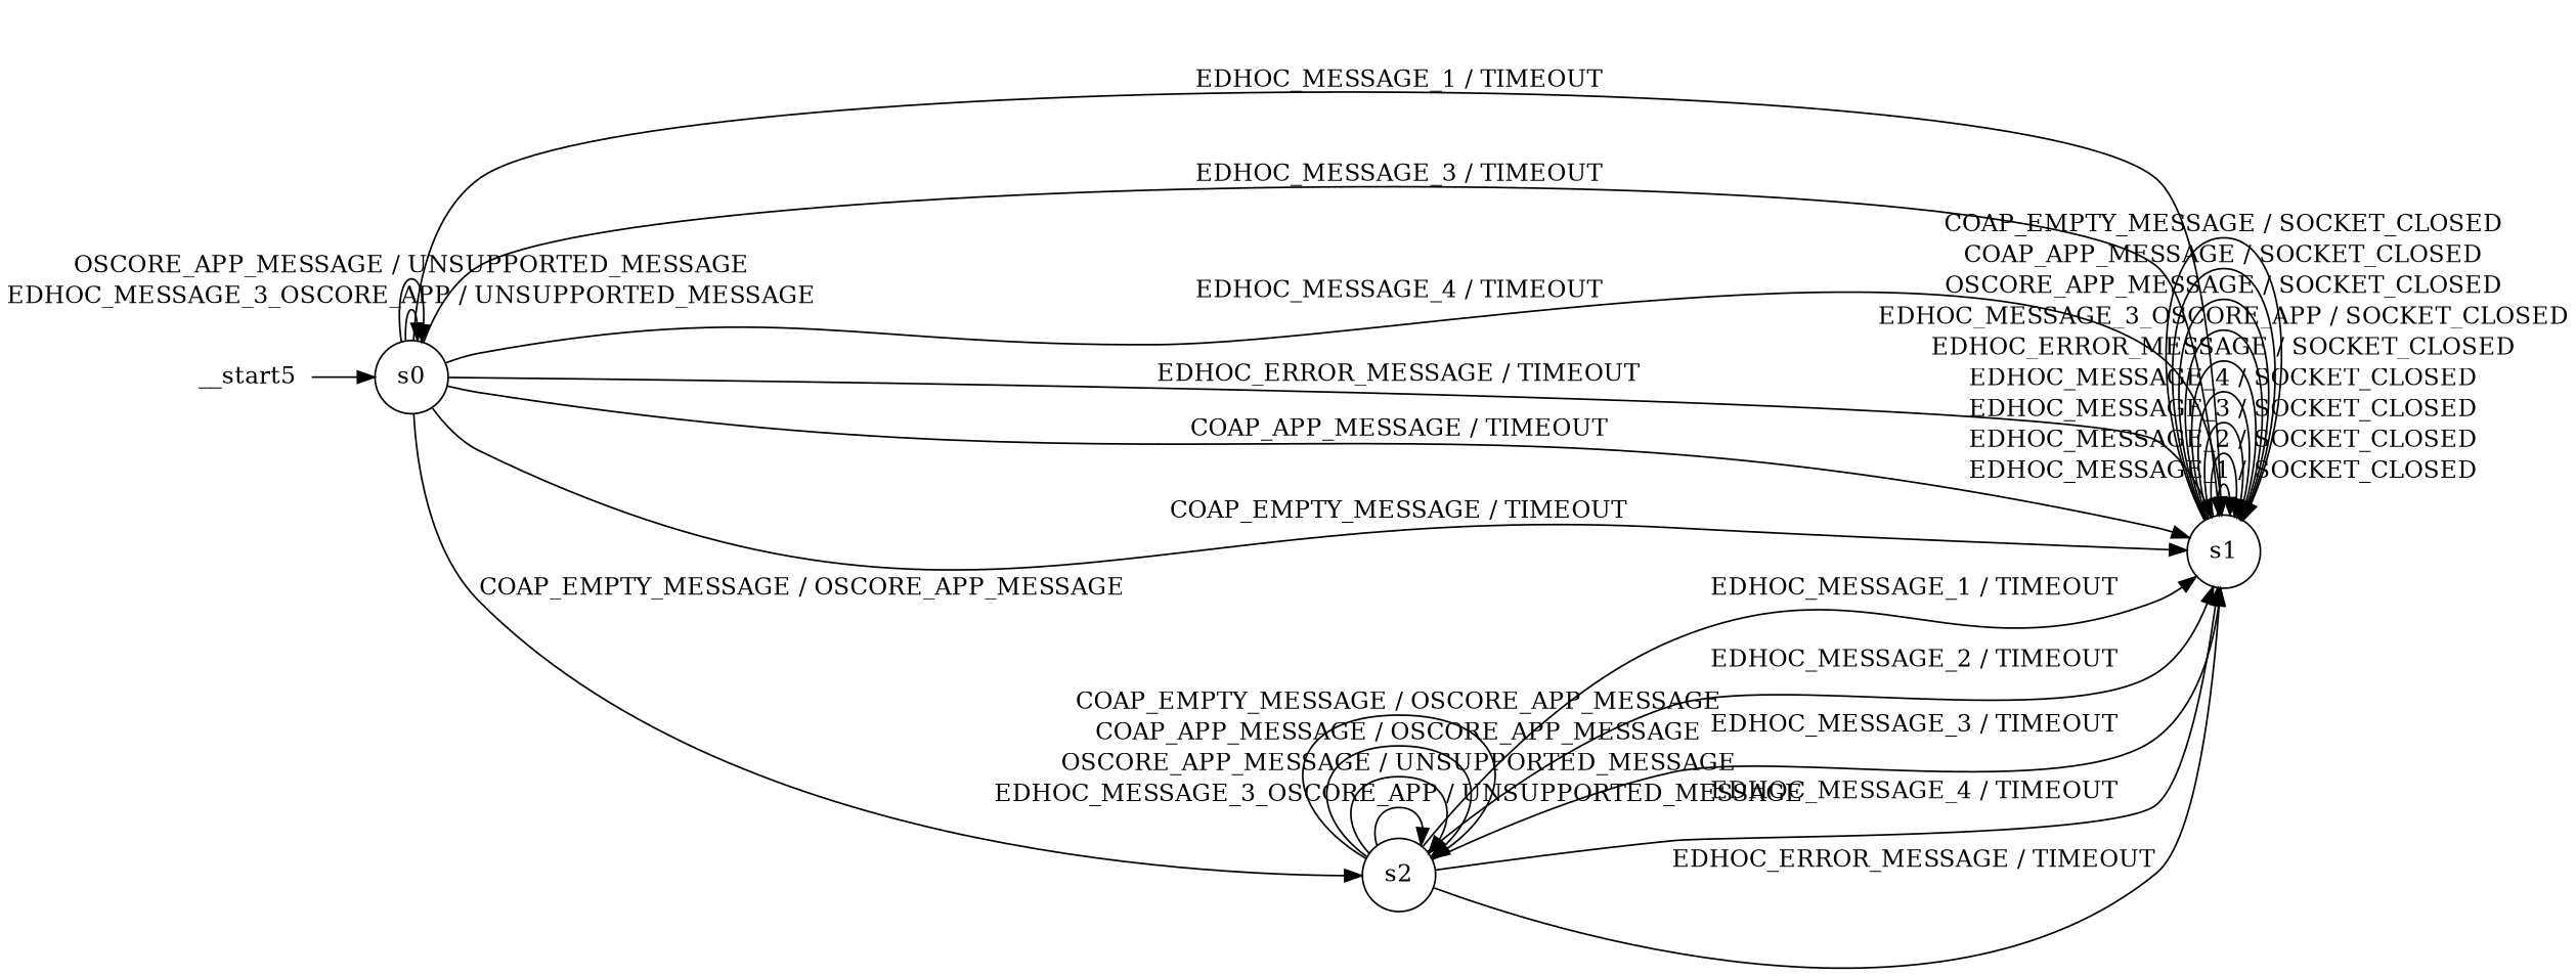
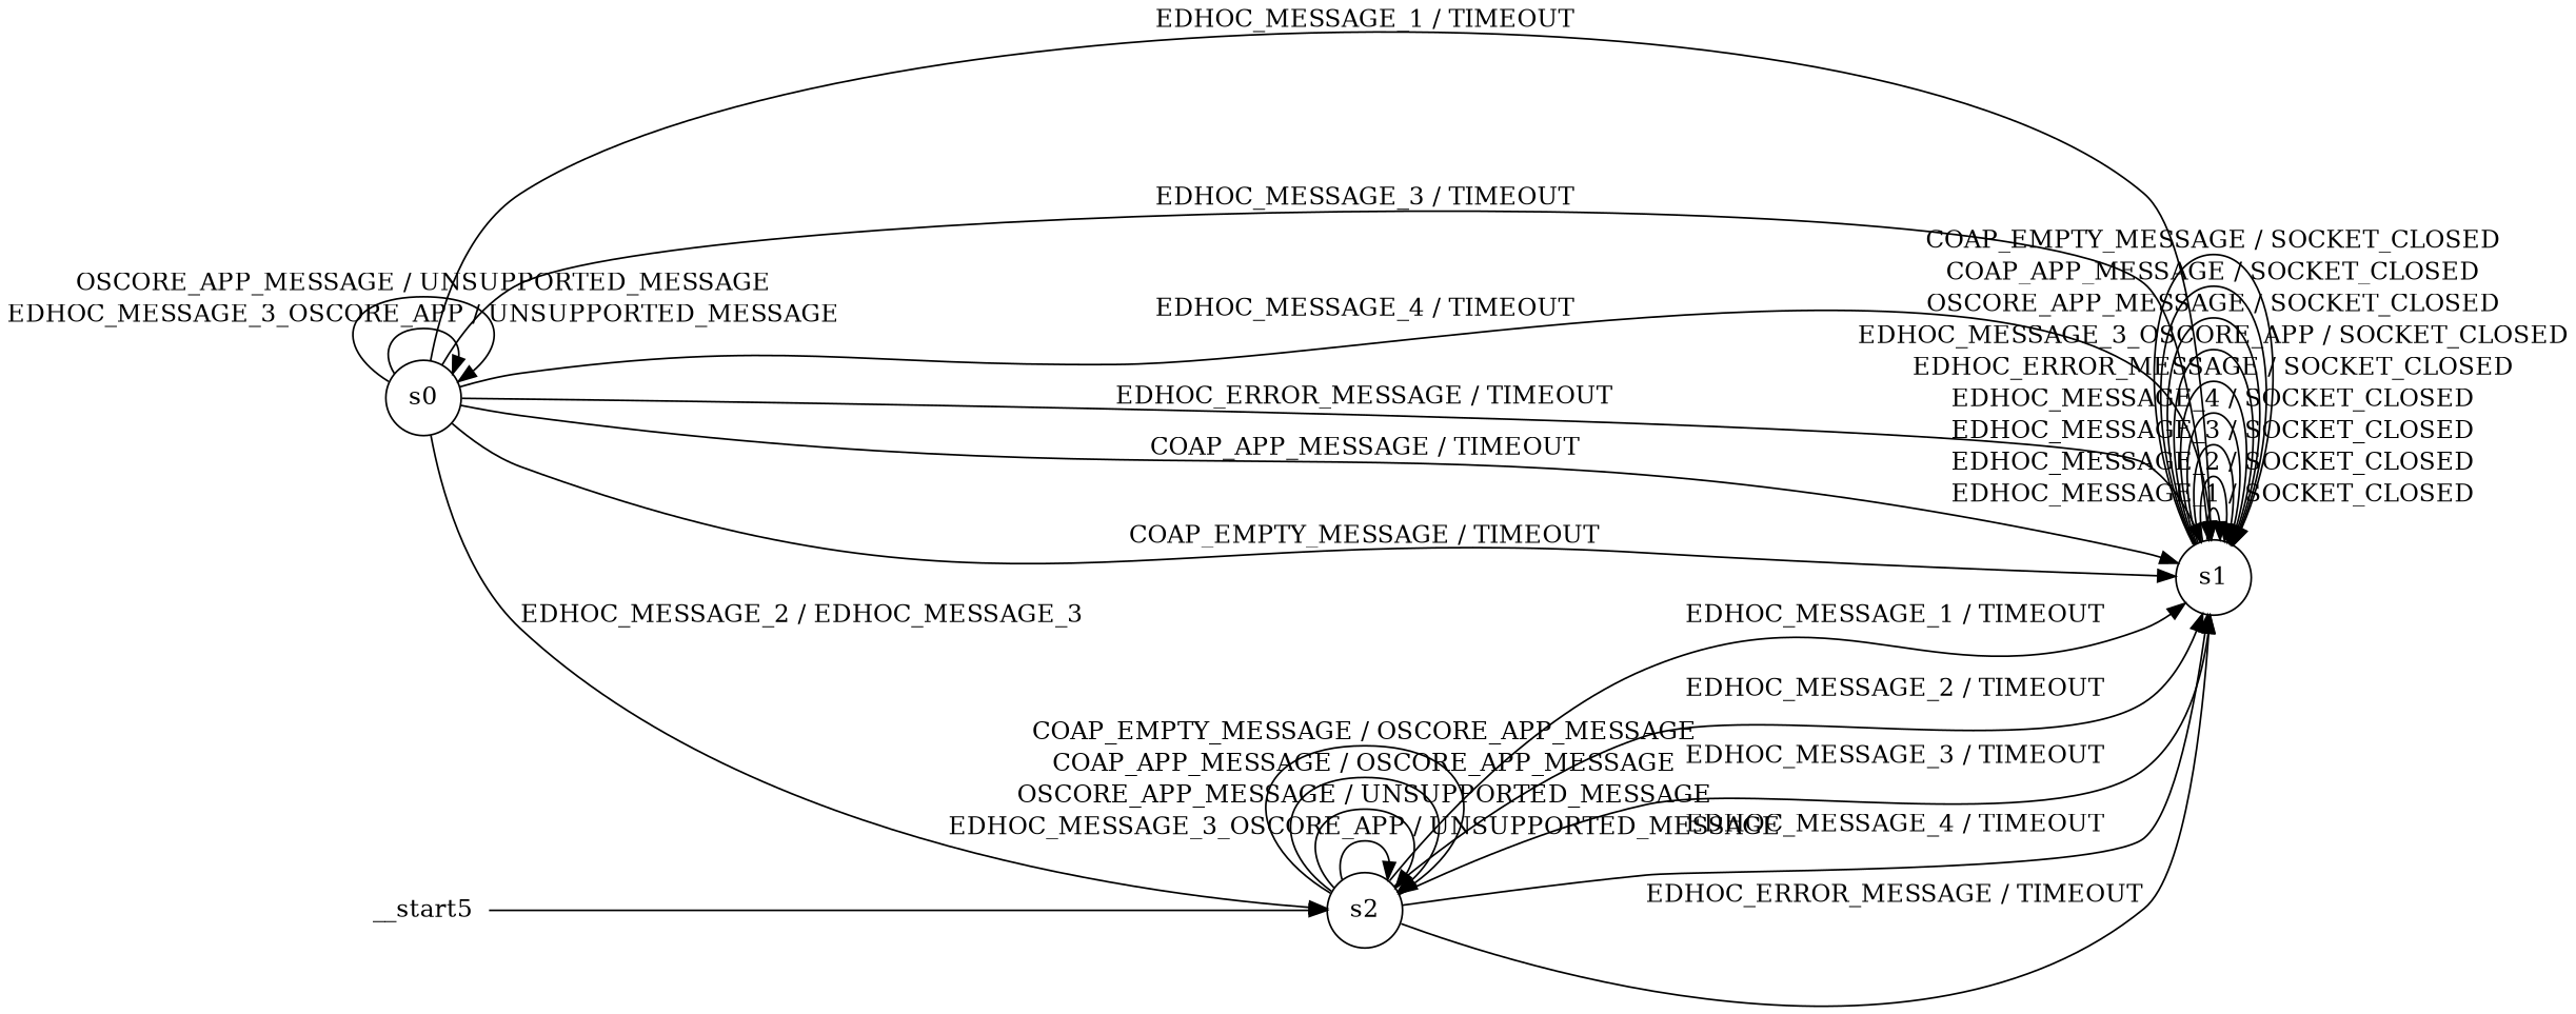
  digraph {
    rankdir=LR
    node [shape=circle]
    n1 [label=s0]
    n2 [label=s1]
    n3 [label=s2]
    n4 [height=0 label=__start5 shape=none width=0]
    n1 -> n1 [label="EDHOC_MESSAGE_3_OSCORE_APP / UNSUPPORTED_MESSAGE"]
    n1 -> n1 [label="OSCORE_APP_MESSAGE / UNSUPPORTED_MESSAGE"]
    n1 -> n2 [label="EDHOC_MESSAGE_1 / TIMEOUT"]
    n1 -> n2 [label="EDHOC_MESSAGE_3 / TIMEOUT"]
    n1 -> n2 [label="EDHOC_MESSAGE_4 / TIMEOUT"]
    n1 -> n2 [label="EDHOC_ERROR_MESSAGE / TIMEOUT"]
    n1 -> n2 [label="COAP_APP_MESSAGE / TIMEOUT"]
    n1 -> n2 [label="COAP_EMPTY_MESSAGE / TIMEOUT"]
-   n1 -> n3 [label="COAP_EMPTY_MESSAGE / OSCORE_APP_MESSAGE"]
+   n1 -> n3 [label="EDHOC_MESSAGE_2 / EDHOC_MESSAGE_3"]
    n2 -> n2 [label="EDHOC_MESSAGE_1 / SOCKET_CLOSED"]
    n2 -> n2 [label="EDHOC_MESSAGE_2 / SOCKET_CLOSED"]
    n2 -> n2 [label="EDHOC_MESSAGE_3 / SOCKET_CLOSED"]
    n2 -> n2 [label="EDHOC_MESSAGE_4 / SOCKET_CLOSED"]
    n2 -> n2 [label="EDHOC_ERROR_MESSAGE / SOCKET_CLOSED"]
    n2 -> n2 [label="EDHOC_MESSAGE_3_OSCORE_APP / SOCKET_CLOSED"]
    n2 -> n2 [label="OSCORE_APP_MESSAGE / SOCKET_CLOSED"]
    n2 -> n2 [label="COAP_APP_MESSAGE / SOCKET_CLOSED"]
    n2 -> n2 [label="COAP_EMPTY_MESSAGE / SOCKET_CLOSED"]
    n3 -> n2 [label="EDHOC_MESSAGE_1 / TIMEOUT"]
    n3 -> n2 [label="EDHOC_MESSAGE_2 / TIMEOUT"]
    n3 -> n2 [label="EDHOC_MESSAGE_3 / TIMEOUT"]
    n3 -> n2 [label="EDHOC_MESSAGE_4 / TIMEOUT"]
    n3 -> n2 [label="EDHOC_ERROR_MESSAGE / TIMEOUT"]
    n3 -> n3 [label="EDHOC_MESSAGE_3_OSCORE_APP / UNSUPPORTED_MESSAGE"]
    n3 -> n3 [label="OSCORE_APP_MESSAGE / UNSUPPORTED_MESSAGE"]
    n3 -> n3 [label="COAP_APP_MESSAGE / OSCORE_APP_MESSAGE"]
    n3 -> n3 [label="COAP_EMPTY_MESSAGE / OSCORE_APP_MESSAGE"]
-   n4 -> n1
+   n4 -> n3
  }
